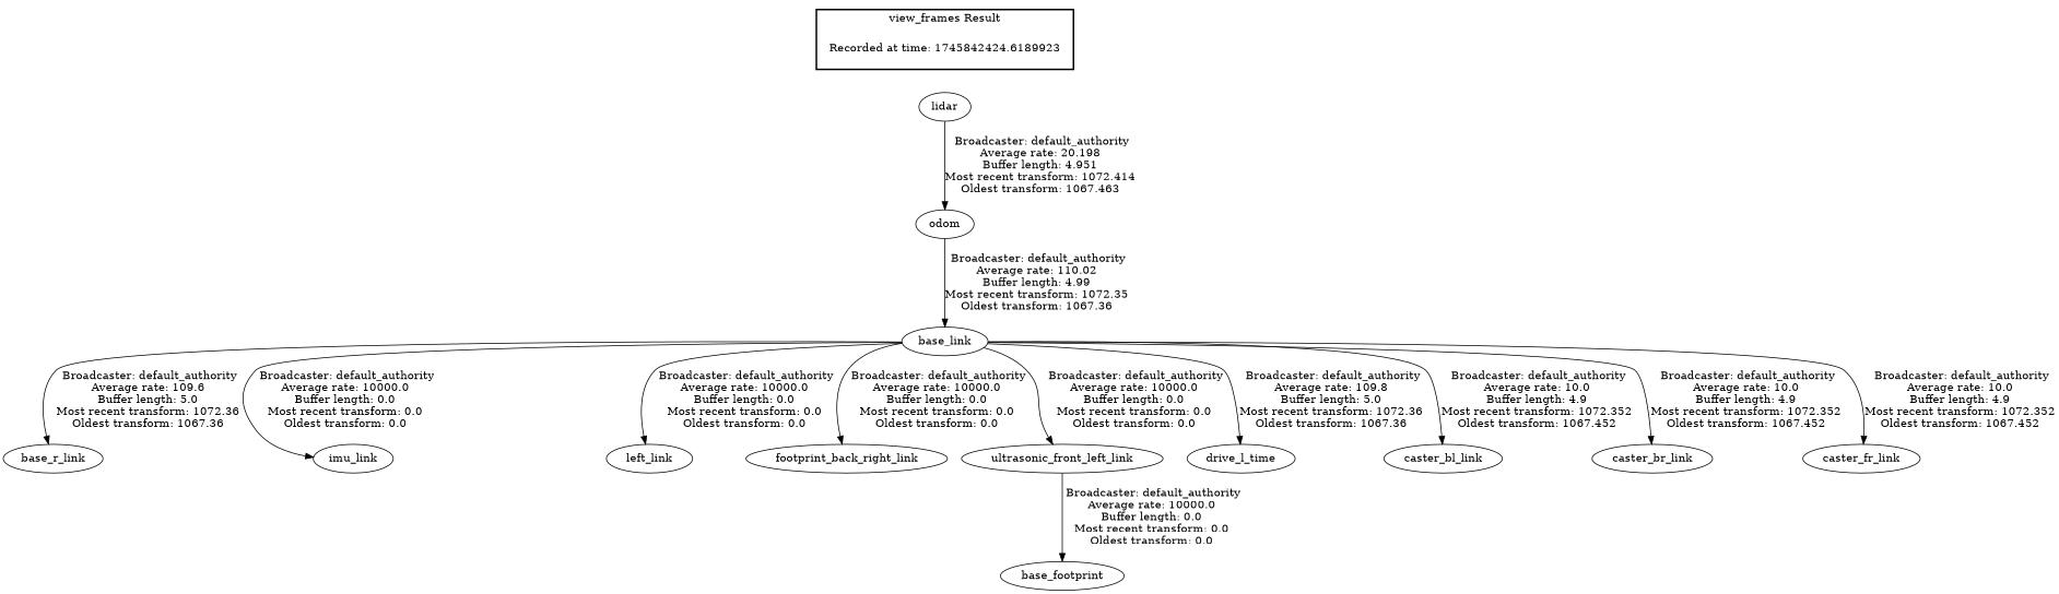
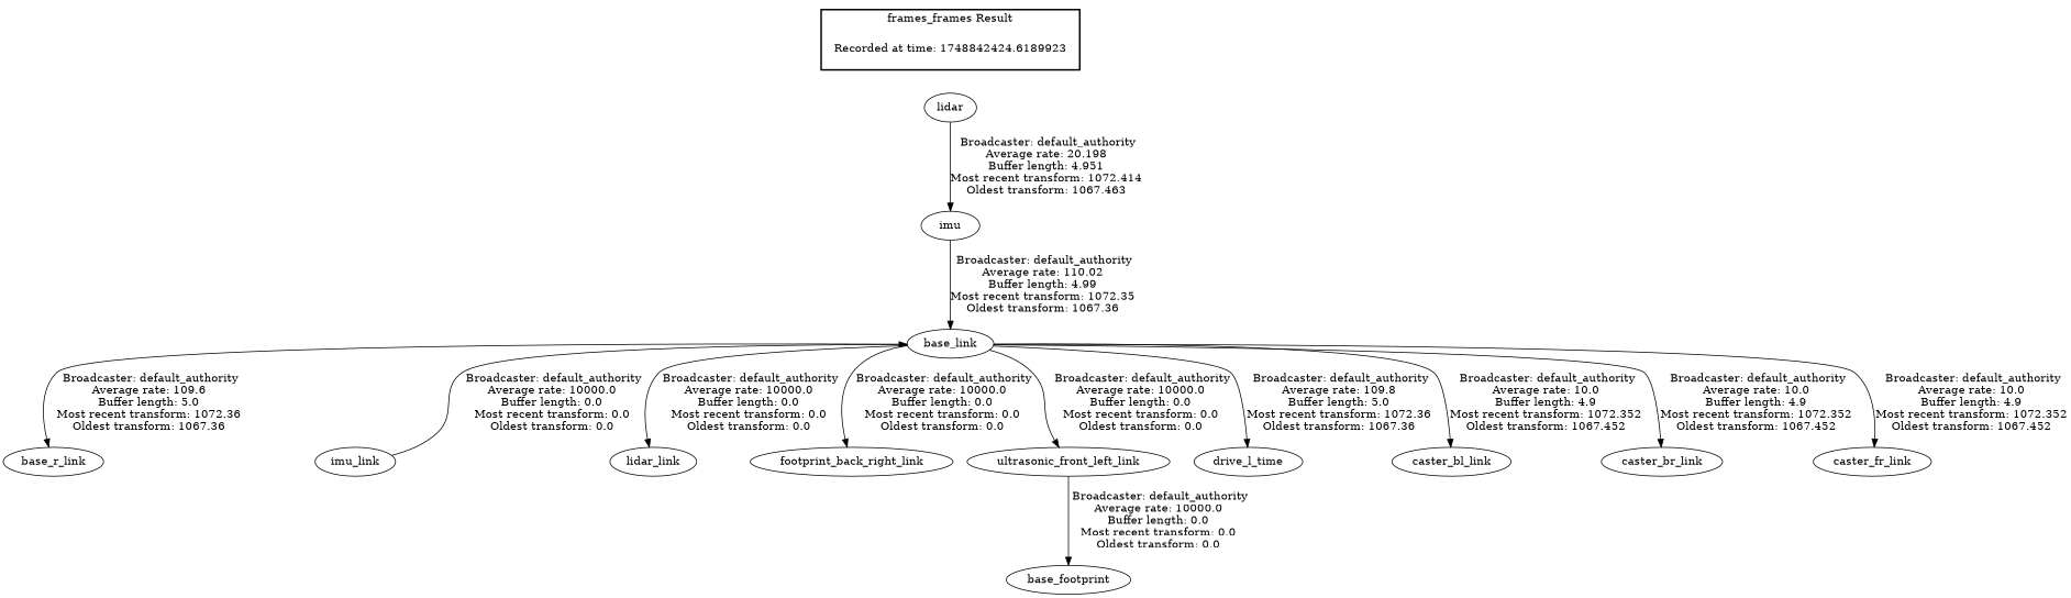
  digraph {
    fontname="DejaVu Serif"
    node [fontname="DejaVu Serif"]
    edge [fontname="DejaVu Serif"]
-   "Recorded at time: 1748842424.6189923" [shape=plaintext label="Recorded at time: 1745842424.6189923"]
+   "Recorded at time: 1748842424.6189923" [shape=plaintext]
    n2 [label=lidar]
    n3 [label=base_r_link]
    base_link
    imu_link
-   lidar_link [label=left_link]
+   lidar_link
    n7 [label=footprint_back_right_link]
    ultrasonic_front_left_link
    n9 [label=drive_l_time]
    caster_bl_link
    caster_br_link
    caster_fr_link
    base_footprint
-   odom
+   odom [label=imu]
    subgraph cluster_1 {
      color=black
-     label="view_frames Result"
+     label="frames_frames Result"
      style=bold
      "Recorded at time: 1748842424.6189923"
    }
    "Recorded at time: 1748842424.6189923" -> n2 [style=invis]
    n2 -> odom [label=" Broadcaster: default_authority\nAverage rate: 20.198\nBuffer length: 4.951\nMost recent transform: 1072.414\nOldest transform: 1067.463\n"]
    base_link -> n3 [label=" Broadcaster: default_authority\nAverage rate: 109.6\nBuffer length: 5.0\nMost recent transform: 1072.36\nOldest transform: 1067.36\n"]
-   base_link -> imu_link [label=" Broadcaster: default_authority\nAverage rate: 10000.0\nBuffer length: 0.0\nMost recent transform: 0.0\nOldest transform: 0.0\n"]
+   imu_link -> base_link [label=" Broadcaster: default_authority\nAverage rate: 10000.0\nBuffer length: 0.0\nMost recent transform: 0.0\nOldest transform: 0.0\n"]
    base_link -> lidar_link [label=" Broadcaster: default_authority\nAverage rate: 10000.0\nBuffer length: 0.0\nMost recent transform: 0.0\nOldest transform: 0.0\n"]
    base_link -> n7 [label=" Broadcaster: default_authority\nAverage rate: 10000.0\nBuffer length: 0.0\nMost recent transform: 0.0\nOldest transform: 0.0\n"]
    base_link -> ultrasonic_front_left_link [label=" Broadcaster: default_authority\nAverage rate: 10000.0\nBuffer length: 0.0\nMost recent transform: 0.0\nOldest transform: 0.0\n"]
    base_link -> n9 [label=" Broadcaster: default_authority\nAverage rate: 109.8\nBuffer length: 5.0\nMost recent transform: 1072.36\nOldest transform: 1067.36\n"]
    base_link -> caster_bl_link [label=" Broadcaster: default_authority\nAverage rate: 10.0\nBuffer length: 4.9\nMost recent transform: 1072.352\nOldest transform: 1067.452\n"]
    base_link -> caster_br_link [label=" Broadcaster: default_authority\nAverage rate: 10.0\nBuffer length: 4.9\nMost recent transform: 1072.352\nOldest transform: 1067.452\n"]
    base_link -> caster_fr_link [label=" Broadcaster: default_authority\nAverage rate: 10.0\nBuffer length: 4.9\nMost recent transform: 1072.352\nOldest transform: 1067.452\n"]
    ultrasonic_front_left_link -> base_footprint [label=" Broadcaster: default_authority\nAverage rate: 10000.0\nBuffer length: 0.0\nMost recent transform: 0.0\nOldest transform: 0.0\n"]
    odom -> base_link [label=" Broadcaster: default_authority\nAverage rate: 110.02\nBuffer length: 4.99\nMost recent transform: 1072.35\nOldest transform: 1067.36\n"]
  }
